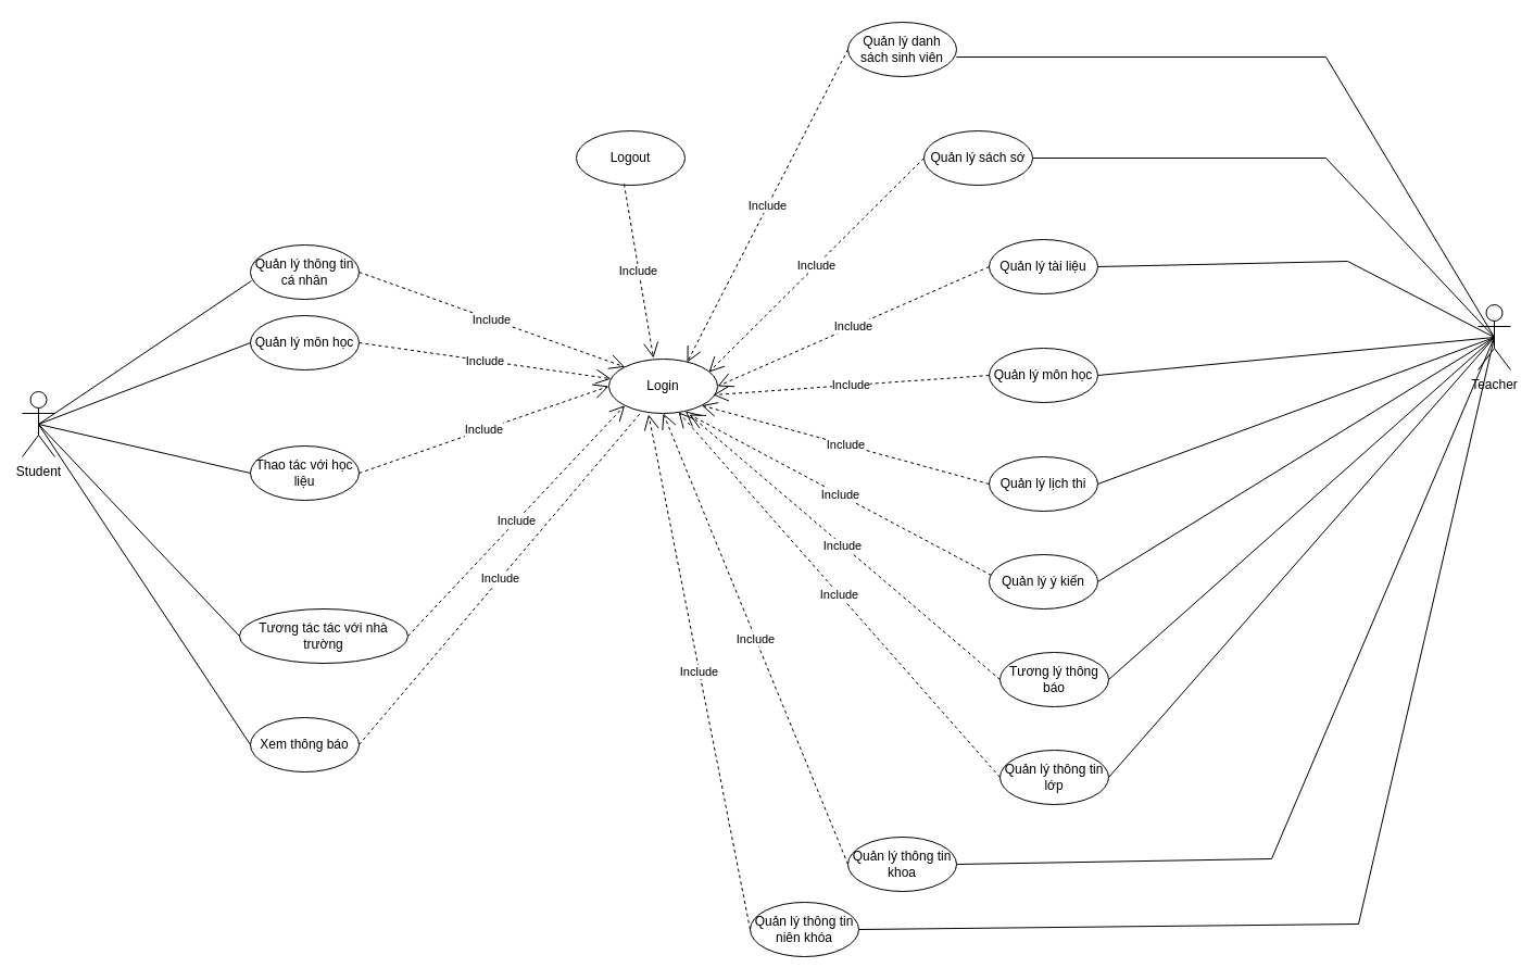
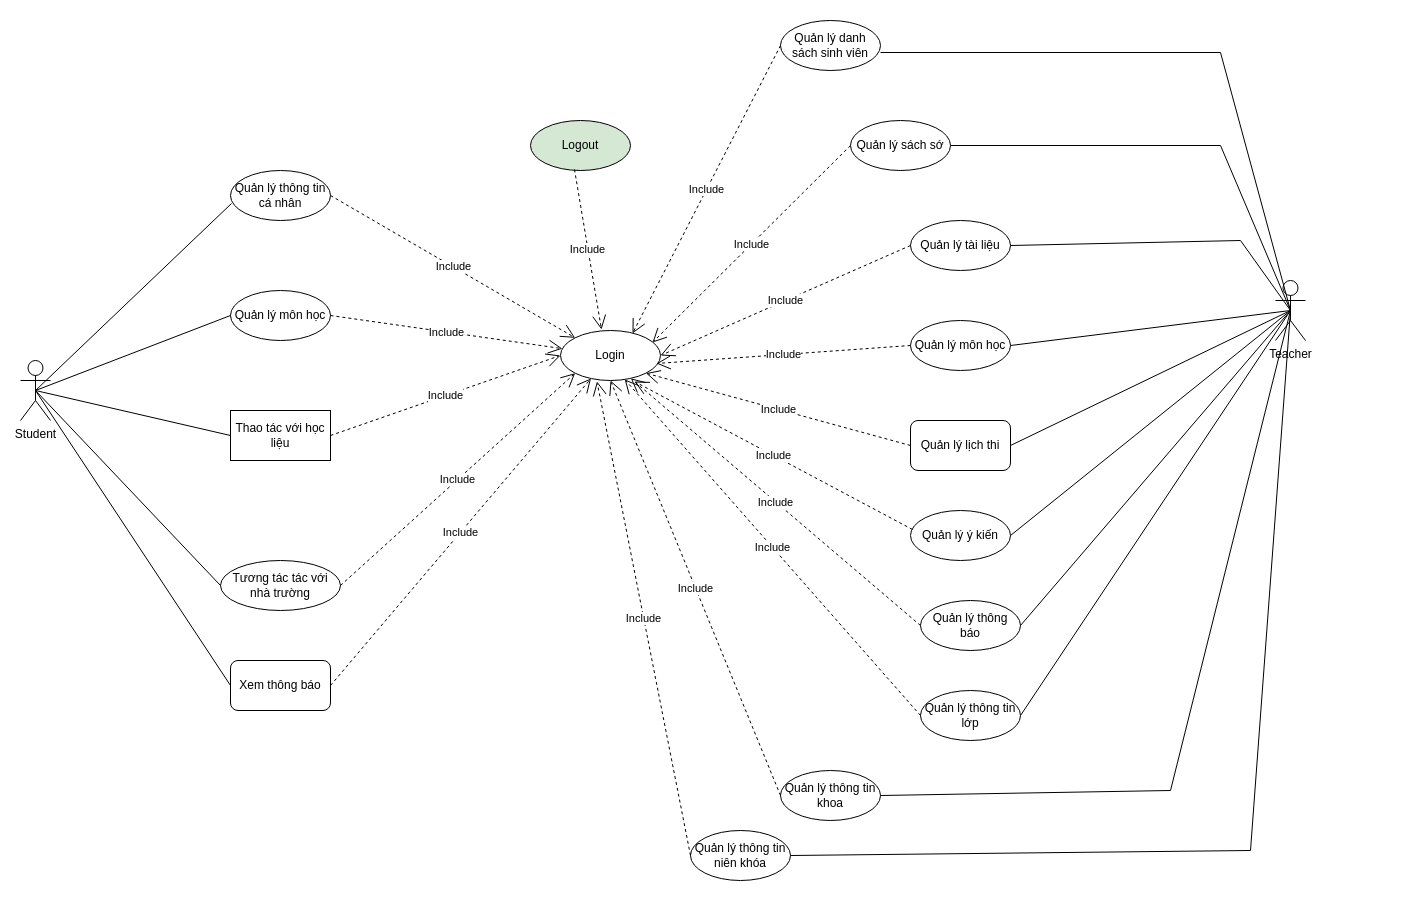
  <mxCell id="0" />
  <mxCell id="1" parent="0" />
  <mxCell id="2" value="Student" style="shape=umlActor;verticalLabelPosition=bottom;verticalAlign=top;html=1;outlineConnect=0;" parent="1" vertex="1"><mxGeometry x="20" y="360" width="30" height="60" as="geometry" /></mxCell>
- <mxCell id="3" value="Teacher" style="shape=umlActor;verticalLabelPosition=bottom;verticalAlign=top;html=1;outlineConnect=0;" parent="1" vertex="1"><mxGeometry x="1360" y="280" width="30" height="60" as="geometry" /></mxCell>
- <mxCell id="4" value="Thao tác với học liệu" style="ellipse;whiteSpace=wrap;html=1;" parent="1" vertex="1"><mxGeometry x="230" y="410" width="100" height="50" as="geometry" /></mxCell>
+ <mxCell id="3" value="Teacher" style="shape=umlActor;verticalLabelPosition=bottom;verticalAlign=top;html=1;outlineConnect=0;" parent="1" vertex="1"><mxGeometry x="1275" y="280" width="30" height="60" as="geometry" /></mxCell>
+ <mxCell id="4" value="Thao tác với học liệu" style="whiteSpace=wrap;html=1;rounded=0;" parent="1" vertex="1"><mxGeometry x="230" y="410" width="100" height="50" as="geometry" /></mxCell>
  <mxCell id="5" value="Quản lý môn học" style="ellipse;whiteSpace=wrap;html=1;" parent="1" vertex="1"><mxGeometry x="230" y="290" width="100" height="50" as="geometry" /></mxCell>
- <mxCell id="6" value="Tương tác tác với nhà trường" style="ellipse;whiteSpace=wrap;html=1;" parent="1" vertex="1"><mxGeometry x="220" y="560" width="155" height="50" as="geometry" /></mxCell>
+ <mxCell id="6" value="Tương tác tác với nhà trường" style="ellipse;whiteSpace=wrap;html=1;" parent="1" vertex="1"><mxGeometry x="220" y="560" width="120" height="50" as="geometry" /></mxCell>
  <mxCell id="7" value="Login" style="ellipse;whiteSpace=wrap;html=1;" parent="1" vertex="1"><mxGeometry x="560" y="330" width="100" height="50" as="geometry" /></mxCell>
  <mxCell id="8" value="Quản lý danh sách sinh viên" style="ellipse;whiteSpace=wrap;html=1;" parent="1" vertex="1"><mxGeometry x="780" y="20" width="100" height="50" as="geometry" /></mxCell>
  <mxCell id="9" value="Quản lý sách sớ" style="ellipse;whiteSpace=wrap;html=1;" parent="1" vertex="1"><mxGeometry x="850" y="120" width="100" height="50" as="geometry" /></mxCell>
  <mxCell id="10" value="Quản lý tài liệu" style="ellipse;whiteSpace=wrap;html=1;" parent="1" vertex="1"><mxGeometry x="910" y="220" width="100" height="50" as="geometry" /></mxCell>
  <mxCell id="11" value="Quản lý môn học" style="ellipse;whiteSpace=wrap;html=1;" parent="1" vertex="1"><mxGeometry x="910" y="320" width="100" height="50" as="geometry" /></mxCell>
- <mxCell id="12" value="Quản lý lịch thi" style="ellipse;whiteSpace=wrap;html=1;" parent="1" vertex="1"><mxGeometry x="910" y="420" width="100" height="50" as="geometry" /></mxCell>
+ <mxCell id="12" value="Quản lý lịch thi" style="whiteSpace=wrap;html=1;rounded=1;" parent="1" vertex="1"><mxGeometry x="910" y="420" width="100" height="50" as="geometry" /></mxCell>
  <mxCell id="13" value="Quản lý ý kiến" style="ellipse;whiteSpace=wrap;html=1;" parent="1" vertex="1"><mxGeometry x="910" y="510" width="100" height="50" as="geometry" /></mxCell>
  <mxCell id="14" value="" style="endArrow=none;html=1;rounded=0;exitX=0.5;exitY=0.5;exitDx=0;exitDy=0;exitPerimeter=0;entryX=0;entryY=0.5;entryDx=0;entryDy=0;" parent="1" source="2" target="5" edge="1"><mxGeometry width="50" height="50" relative="1" as="geometry"><mxPoint x="130" y="370" as="sourcePoint" /><mxPoint x="180" y="320" as="targetPoint" /></mxGeometry></mxCell>
  <mxCell id="15" value="" style="endArrow=none;html=1;rounded=0;exitX=0.5;exitY=0.5;exitDx=0;exitDy=0;exitPerimeter=0;entryX=0;entryY=0.5;entryDx=0;entryDy=0;" parent="1" source="2" target="4" edge="1"><mxGeometry width="50" height="50" relative="1" as="geometry"><mxPoint x="170" y="420" as="sourcePoint" /><mxPoint x="220" y="370" as="targetPoint" /></mxGeometry></mxCell>
  <mxCell id="16" value="" style="endArrow=none;html=1;rounded=0;exitX=0.5;exitY=0.5;exitDx=0;exitDy=0;exitPerimeter=0;entryX=0;entryY=0.5;entryDx=0;entryDy=0;" parent="1" source="2" target="6" edge="1"><mxGeometry width="50" height="50" relative="1" as="geometry"><mxPoint x="140" y="540" as="sourcePoint" /><mxPoint x="190" y="490" as="targetPoint" /></mxGeometry></mxCell>
  <mxCell id="17" value="Include" style="endArrow=open;endSize=12;dashed=1;html=1;rounded=0;exitX=1;exitY=0.5;exitDx=0;exitDy=0;" parent="1" source="5" target="7" edge="1"><mxGeometry width="160" relative="1" as="geometry"><mxPoint x="470" y="290" as="sourcePoint" /><mxPoint x="630" y="290" as="targetPoint" /></mxGeometry></mxCell>
  <mxCell id="18" value="Include" style="endArrow=open;endSize=12;dashed=1;html=1;rounded=0;exitX=1;exitY=0.5;exitDx=0;exitDy=0;entryX=0;entryY=0.5;entryDx=0;entryDy=0;" parent="1" source="4" target="7" edge="1"><mxGeometry width="160" relative="1" as="geometry"><mxPoint x="330" y="265" as="sourcePoint" /><mxPoint x="579" y="351" as="targetPoint" /></mxGeometry></mxCell>
  <mxCell id="19" value="Include" style="endArrow=open;endSize=12;dashed=1;html=1;rounded=0;exitX=1;exitY=0.5;exitDx=0;exitDy=0;entryX=0;entryY=1;entryDx=0;entryDy=0;" parent="1" source="6" target="7" edge="1"><mxGeometry width="160" relative="1" as="geometry"><mxPoint x="340" y="375" as="sourcePoint" /><mxPoint x="570" y="365" as="targetPoint" /></mxGeometry></mxCell>
- <mxCell id="20" value="Quản lý thông tin cá nhân" style="ellipse;whiteSpace=wrap;html=1;" parent="1" vertex="1"><mxGeometry x="230" y="225" width="100" height="50" as="geometry" /></mxCell>
+ <mxCell id="20" value="Quản lý thông tin cá nhân" style="ellipse;whiteSpace=wrap;html=1;" parent="1" vertex="1"><mxGeometry x="230" y="170" width="100" height="50" as="geometry" /></mxCell>
  <mxCell id="21" value="" style="endArrow=none;html=1;rounded=0;entryX=0.01;entryY=0.66;entryDx=0;entryDy=0;entryPerimeter=0;exitX=0.5;exitY=0.5;exitDx=0;exitDy=0;exitPerimeter=0;" parent="1" source="2" target="20" edge="1"><mxGeometry width="50" height="50" relative="1" as="geometry"><mxPoint x="50" y="310" as="sourcePoint" /><mxPoint y="325" as="targetPoint" x="240" /></mxGeometry></mxCell>
  <mxCell id="22" value="Include" style="endArrow=open;endSize=12;dashed=1;html=1;rounded=0;exitX=1;exitY=0.5;exitDx=0;exitDy=0;entryX=0;entryY=0;entryDx=0;entryDy=0;" parent="1" source="20" target="7" edge="1"><mxGeometry width="160" relative="1" as="geometry"><mxPoint x="340" y="325" as="sourcePoint" /><mxPoint x="572" y="358" as="targetPoint" /></mxGeometry></mxCell>
  <mxCell id="23" value="" style="endArrow=none;html=1;rounded=0;exitX=1;exitY=0.64;exitDx=0;exitDy=0;exitPerimeter=0;entryX=0.5;entryY=0.5;entryDx=0;entryDy=0;entryPerimeter=0;" parent="1" source="8" target="3" edge="1"><mxGeometry width="50" height="50" relative="1" as="geometry"><mxPoint x="950" y="260" as="sourcePoint" /><mxPoint x="1000" y="210" as="targetPoint" /><Array as="points"><mxPoint x="1220" y="52" /></Array></mxGeometry></mxCell>
  <mxCell id="24" value="" style="endArrow=none;html=1;rounded=0;exitX=1;exitY=0.5;exitDx=0;exitDy=0;entryX=0.5;entryY=0.5;entryDx=0;entryDy=0;entryPerimeter=0;" parent="1" source="9" target="3" edge="1"><mxGeometry width="50" height="50" relative="1" as="geometry"><mxPoint x="920" y="330" as="sourcePoint" /><mxPoint x="970" y="280" as="targetPoint" /><Array as="points"><mxPoint x="1220" y="145" /></Array></mxGeometry></mxCell>
  <mxCell id="25" value="" style="endArrow=none;html=1;rounded=0;exitX=1;exitY=0.5;exitDx=0;exitDy=0;entryX=0.5;entryY=0.5;entryDx=0;entryDy=0;entryPerimeter=0;" parent="1" source="10" target="3" edge="1"><mxGeometry width="50" height="50" relative="1" as="geometry"><mxPoint x="940" y="390" as="sourcePoint" /><mxPoint x="1100" y="300" as="targetPoint" /><Array as="points"><mxPoint x="1240" y="240" /></Array></mxGeometry></mxCell>
  <mxCell id="26" value="" style="endArrow=none;html=1;rounded=0;exitX=1;exitY=0.5;exitDx=0;exitDy=0;entryX=0.5;entryY=0.5;entryDx=0;entryDy=0;entryPerimeter=0;" parent="1" source="11" target="3" edge="1"><mxGeometry width="50" height="50" relative="1" as="geometry"><mxPoint x="950" y="450" as="sourcePoint" /><mxPoint x="1000" y="400" as="targetPoint" /></mxGeometry></mxCell>
  <mxCell id="27" value="" style="endArrow=none;html=1;rounded=0;exitX=1;exitY=0.5;exitDx=0;exitDy=0;entryX=0.5;entryY=0.5;entryDx=0;entryDy=0;entryPerimeter=0;" parent="1" source="12" target="3" edge="1"><mxGeometry width="50" height="50" relative="1" as="geometry"><mxPoint x="950" y="550" as="sourcePoint" /><mxPoint x="1000" y="500" as="targetPoint" /></mxGeometry></mxCell>
  <mxCell id="28" value="" style="endArrow=none;html=1;rounded=0;exitX=1;exitY=0.5;exitDx=0;exitDy=0;entryX=0.5;entryY=0.5;entryDx=0;entryDy=0;entryPerimeter=0;" parent="1" source="13" target="3" edge="1"><mxGeometry width="50" height="50" relative="1" as="geometry"><mxPoint x="950" y="630" as="sourcePoint" /><mxPoint x="1000" y="580" as="targetPoint" /></mxGeometry></mxCell>
  <mxCell id="29" value="Include" style="endArrow=open;endSize=12;dashed=1;html=1;rounded=0;exitX=0;exitY=0.5;exitDx=0;exitDy=0;entryX=0.72;entryY=0.06;entryDx=0;entryDy=0;entryPerimeter=0;" parent="1" source="8" target="7" edge="1"><mxGeometry width="160" relative="1" as="geometry"><mxPoint x="340" y="205" as="sourcePoint" /><mxPoint x="585" y="347" as="targetPoint" /></mxGeometry></mxCell>
  <mxCell id="30" value="Include" style="endArrow=open;endSize=12;dashed=1;html=1;rounded=0;exitX=0;exitY=0.5;exitDx=0;exitDy=0;entryX=0.92;entryY=0.24;entryDx=0;entryDy=0;entryPerimeter=0;" parent="1" source="9" target="7" edge="1"><mxGeometry width="160" relative="1" as="geometry"><mxPoint x="790" y="145" as="sourcePoint" /><mxPoint x="642" y="343" as="targetPoint" /></mxGeometry></mxCell>
  <mxCell id="31" value="Include" style="endArrow=open;endSize=12;dashed=1;html=1;rounded=0;exitX=0;exitY=0.5;exitDx=0;exitDy=0;entryX=1;entryY=0.5;entryDx=0;entryDy=0;" parent="1" source="10" target="7" edge="1"><mxGeometry width="160" relative="1" as="geometry"><mxPoint x="800" y="245" as="sourcePoint" /><mxPoint x="666" y="348" as="targetPoint" /></mxGeometry></mxCell>
  <mxCell id="32" value="Include" style="endArrow=open;endSize=12;dashed=1;html=1;rounded=0;exitX=0;exitY=0.5;exitDx=0;exitDy=0;entryX=0.96;entryY=0.66;entryDx=0;entryDy=0;entryPerimeter=0;" parent="1" source="11" target="7" edge="1"><mxGeometry width="160" relative="1" as="geometry"><mxPoint x="810" y="345" as="sourcePoint" /><mxPoint x="670" y="365" as="targetPoint" /></mxGeometry></mxCell>
  <mxCell id="33" value="Include" style="endArrow=open;endSize=12;dashed=1;html=1;rounded=0;exitX=0;exitY=0.5;exitDx=0;exitDy=0;entryX=1;entryY=1;entryDx=0;entryDy=0;" parent="1" source="12" target="7" edge="1"><mxGeometry width="160" relative="1" as="geometry"><mxPoint x="820" y="455" as="sourcePoint" /><mxPoint x="666" y="373" as="targetPoint" /></mxGeometry></mxCell>
  <mxCell id="34" value="Include" style="endArrow=open;endSize=12;dashed=1;html=1;rounded=0;exitX=0.02;exitY=0.38;exitDx=0;exitDy=0;entryX=0.74;entryY=1.02;entryDx=0;entryDy=0;exitPerimeter=0;entryPerimeter=0;" parent="1" source="13" target="7" edge="1"><mxGeometry width="160" relative="1" as="geometry"><mxPoint x="820" y="565" as="sourcePoint" /><mxPoint x="655" y="383" as="targetPoint" /></mxGeometry></mxCell>
- <mxCell id="35" value="Logout" style="ellipse;whiteSpace=wrap;html=1;" parent="1" vertex="1"><mxGeometry x="530" y="120" width="100" height="50" as="geometry" /></mxCell>
+ <mxCell id="35" value="Logout" style="ellipse;whiteSpace=wrap;html=1;fillColor=#d5e8d4;" parent="1" vertex="1"><mxGeometry x="530" y="120" width="100" height="50" as="geometry" /></mxCell>
  <mxCell id="36" value="Include" style="endArrow=open;endSize=12;dashed=1;html=1;rounded=0;exitX=0.44;exitY=0.98;exitDx=0;exitDy=0;exitPerimeter=0;entryX=0.41;entryY=-0.02;entryDx=0;entryDy=0;entryPerimeter=0;" parent="1" source="35" target="7" edge="1"><mxGeometry width="160" relative="1" as="geometry"><mxPoint x="600" y="280" as="sourcePoint" /><mxPoint x="760" y="280" as="targetPoint" /></mxGeometry></mxCell>
- <mxCell id="37" value="Tương lý thông báo" style="ellipse;whiteSpace=wrap;html=1;" parent="1" vertex="1"><mxGeometry x="920" y="600" width="100" height="50" as="geometry" /></mxCell>
- <mxCell id="38" value="Xem thông báo" style="ellipse;whiteSpace=wrap;html=1;" parent="1" vertex="1"><mxGeometry x="230" y="660" width="100" height="50" as="geometry" /></mxCell>
+ <mxCell id="37" value="Quản lý thông báo" style="ellipse;whiteSpace=wrap;html=1;" parent="1" vertex="1"><mxGeometry x="920" y="600" width="100" height="50" as="geometry" /></mxCell>
+ <mxCell id="38" value="Xem thông báo" style="whiteSpace=wrap;html=1;rounded=1;" parent="1" vertex="1"><mxGeometry x="230" y="660" width="100" height="50" as="geometry" /></mxCell>
  <mxCell id="39" value="Quản lý thông tin lớp" style="ellipse;whiteSpace=wrap;html=1;" parent="1" vertex="1"><mxGeometry x="920" y="690" width="100" height="50" as="geometry" /></mxCell>
  <mxCell id="40" value="Quản lý thông tin khoa" style="ellipse;whiteSpace=wrap;html=1;" parent="1" vertex="1"><mxGeometry x="780" y="770" width="100" height="50" as="geometry" /></mxCell>
  <mxCell id="41" value="Quản lý thông tin niên khóa" style="ellipse;whiteSpace=wrap;html=1;" parent="1" vertex="1"><mxGeometry x="690" y="830" width="100" height="50" as="geometry" /></mxCell>
  <mxCell id="42" value="Include" style="endArrow=open;endSize=12;dashed=1;html=1;rounded=0;exitX=0;exitY=0.5;exitDx=0;exitDy=0;entryX=0.704;entryY=0.958;entryDx=0;entryDy=0;entryPerimeter=0;" parent="1" source="37" target="7" edge="1"><mxGeometry width="160" relative="1" as="geometry"><mxPoint x="822" y="669" as="sourcePoint" /><mxPoint x="644" y="391" as="targetPoint" /></mxGeometry></mxCell>
  <mxCell id="43" value="Include" style="endArrow=open;endSize=12;dashed=1;html=1;rounded=0;exitX=0;exitY=0.5;exitDx=0;exitDy=0;entryX=0.642;entryY=0.978;entryDx=0;entryDy=0;entryPerimeter=0;" parent="1" source="39" target="7" edge="1"><mxGeometry width="160" relative="1" as="geometry"><mxPoint x="820" y="785" as="sourcePoint" /><mxPoint x="640" y="388" as="targetPoint" /></mxGeometry></mxCell>
  <mxCell id="44" value="Include" style="endArrow=open;endSize=12;dashed=1;html=1;rounded=0;exitX=0;exitY=0.5;exitDx=0;exitDy=0;entryX=0.5;entryY=1;entryDx=0;entryDy=0;" parent="1" source="40" target="7" edge="1"><mxGeometry width="160" relative="1" as="geometry"><mxPoint x="830" y="885" as="sourcePoint" /><mxPoint x="634" y="389" as="targetPoint" /></mxGeometry></mxCell>
  <mxCell id="45" value="Include" style="endArrow=open;endSize=12;dashed=1;html=1;rounded=0;exitX=0;exitY=0.5;exitDx=0;exitDy=0;entryX=0.365;entryY=1.019;entryDx=0;entryDy=0;entryPerimeter=0;" parent="1" source="41" target="7" edge="1"><mxGeometry width="160" relative="1" as="geometry"><mxPoint x="830" y="995" as="sourcePoint" /><mxPoint x="620" y="390" as="targetPoint" /></mxGeometry></mxCell>
  <mxCell id="46" value="" style="endArrow=none;html=1;rounded=0;exitX=1;exitY=0.5;exitDx=0;exitDy=0;entryX=0.5;entryY=0.5;entryDx=0;entryDy=0;entryPerimeter=0;" parent="1" source="37" target="3" edge="1"><mxGeometry width="50" height="50" relative="1" as="geometry"><mxPoint x="920" y="675" as="sourcePoint" /><mxPoint x="1190" y="450" as="targetPoint" /></mxGeometry></mxCell>
  <mxCell id="47" value="" style="endArrow=none;html=1;rounded=0;exitX=1;exitY=0.5;exitDx=0;exitDy=0;entryX=0.5;entryY=0.5;entryDx=0;entryDy=0;entryPerimeter=0;" parent="1" source="39" target="3" edge="1"><mxGeometry width="50" height="50" relative="1" as="geometry"><mxPoint x="920" y="785" as="sourcePoint" /><mxPoint x="1200" y="440" as="targetPoint" /></mxGeometry></mxCell>
  <mxCell id="48" value="" style="endArrow=none;html=1;rounded=0;exitX=1;exitY=0.5;exitDx=0;exitDy=0;entryX=0.5;entryY=0.5;entryDx=0;entryDy=0;entryPerimeter=0;" parent="1" source="40" target="3" edge="1"><mxGeometry width="50" height="50" relative="1" as="geometry"><mxPoint x="930" y="885" as="sourcePoint" /><mxPoint x="1195" y="320" as="targetPoint" /><Array as="points"><mxPoint x="1170" y="790" /></Array></mxGeometry></mxCell>
  <mxCell id="49" value="" style="endArrow=none;html=1;rounded=0;exitX=1;exitY=0.5;exitDx=0;exitDy=0;entryX=0.5;entryY=0.5;entryDx=0;entryDy=0;entryPerimeter=0;" parent="1" source="41" target="3" edge="1"><mxGeometry width="50" height="50" relative="1" as="geometry"><mxPoint x="930" y="995" as="sourcePoint" /><mxPoint x="1195" y="320" as="targetPoint" /><Array as="points"><mxPoint x="1250" y="850" /></Array></mxGeometry></mxCell>
  <mxCell id="50" value="" style="endArrow=none;html=1;rounded=0;exitX=0.5;exitY=0.5;exitDx=0;exitDy=0;exitPerimeter=0;entryX=0;entryY=0.5;entryDx=0;entryDy=0;" parent="1" source="2" target="38" edge="1"><mxGeometry width="50" height="50" relative="1" as="geometry"><mxPoint x="45" y="400" as="sourcePoint" /><mxPoint x="230" y="595" as="targetPoint" /></mxGeometry></mxCell>
- <mxCell id="51" value="Include" style="endArrow=none;endSize=12;dashed=1;html=1;rounded=0;exitX=1;exitY=0.5;exitDx=0;exitDy=0;" parent="1" source="38" target="7" edge="1"><mxGeometry width="160" relative="1" as="geometry"><mxPoint x="350" y="595" as="sourcePoint" /><mxPoint x="584" y="382" as="targetPoint" /></mxGeometry></mxCell>
+ <mxCell id="51" value="Include" style="endArrow=open;endSize=12;dashed=1;html=1;rounded=0;exitX=1;exitY=0.5;exitDx=0;exitDy=0;" parent="1" source="38" target="7" edge="1"><mxGeometry width="160" relative="1" as="geometry"><mxPoint x="350" y="595" as="sourcePoint" /><mxPoint x="584" y="382" as="targetPoint" /></mxGeometry></mxCell>
